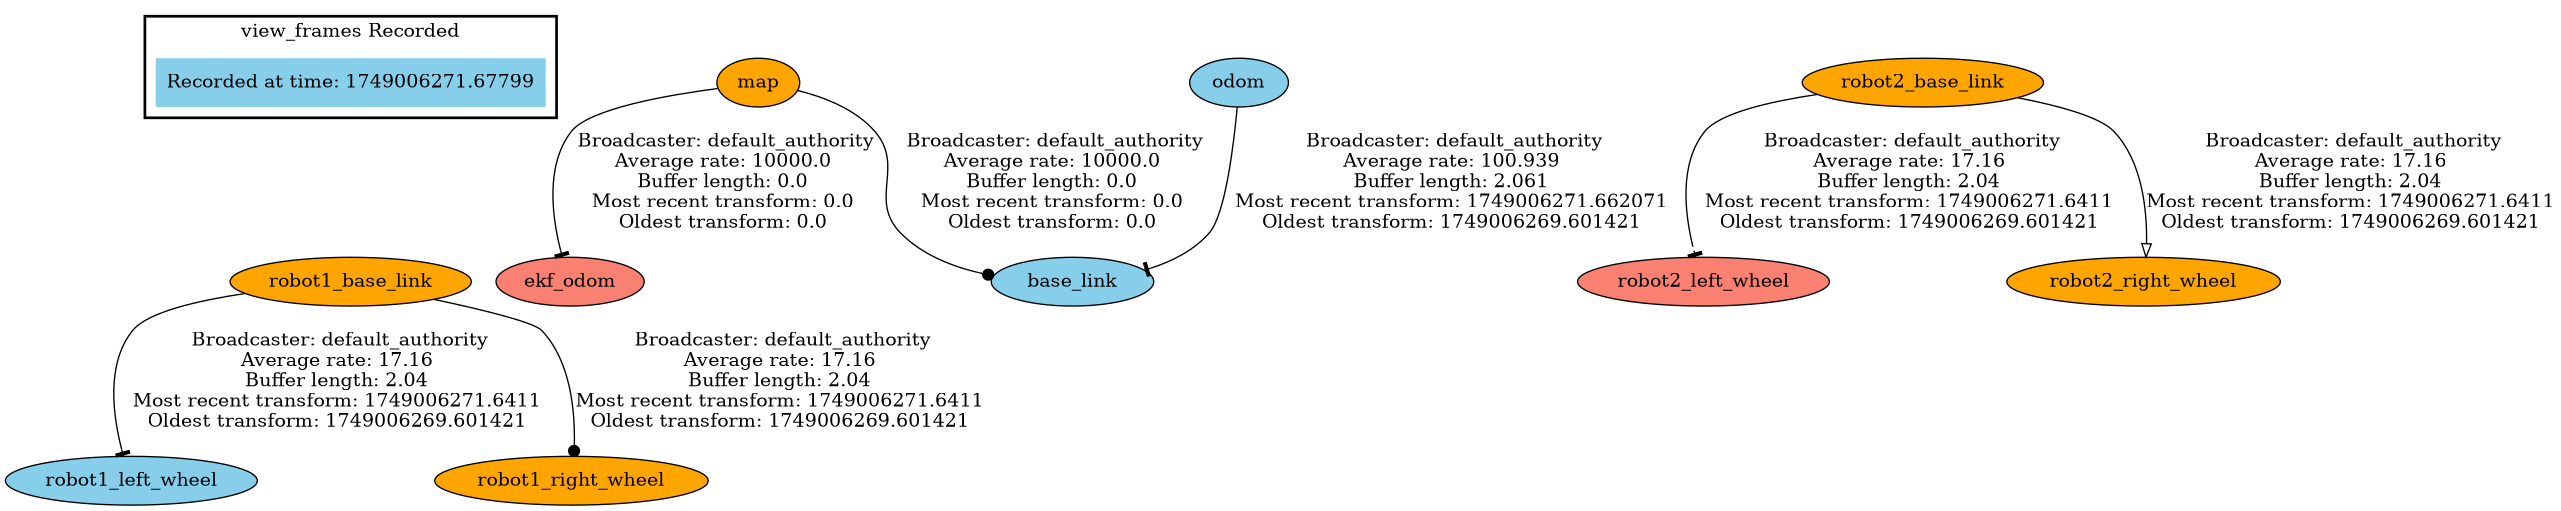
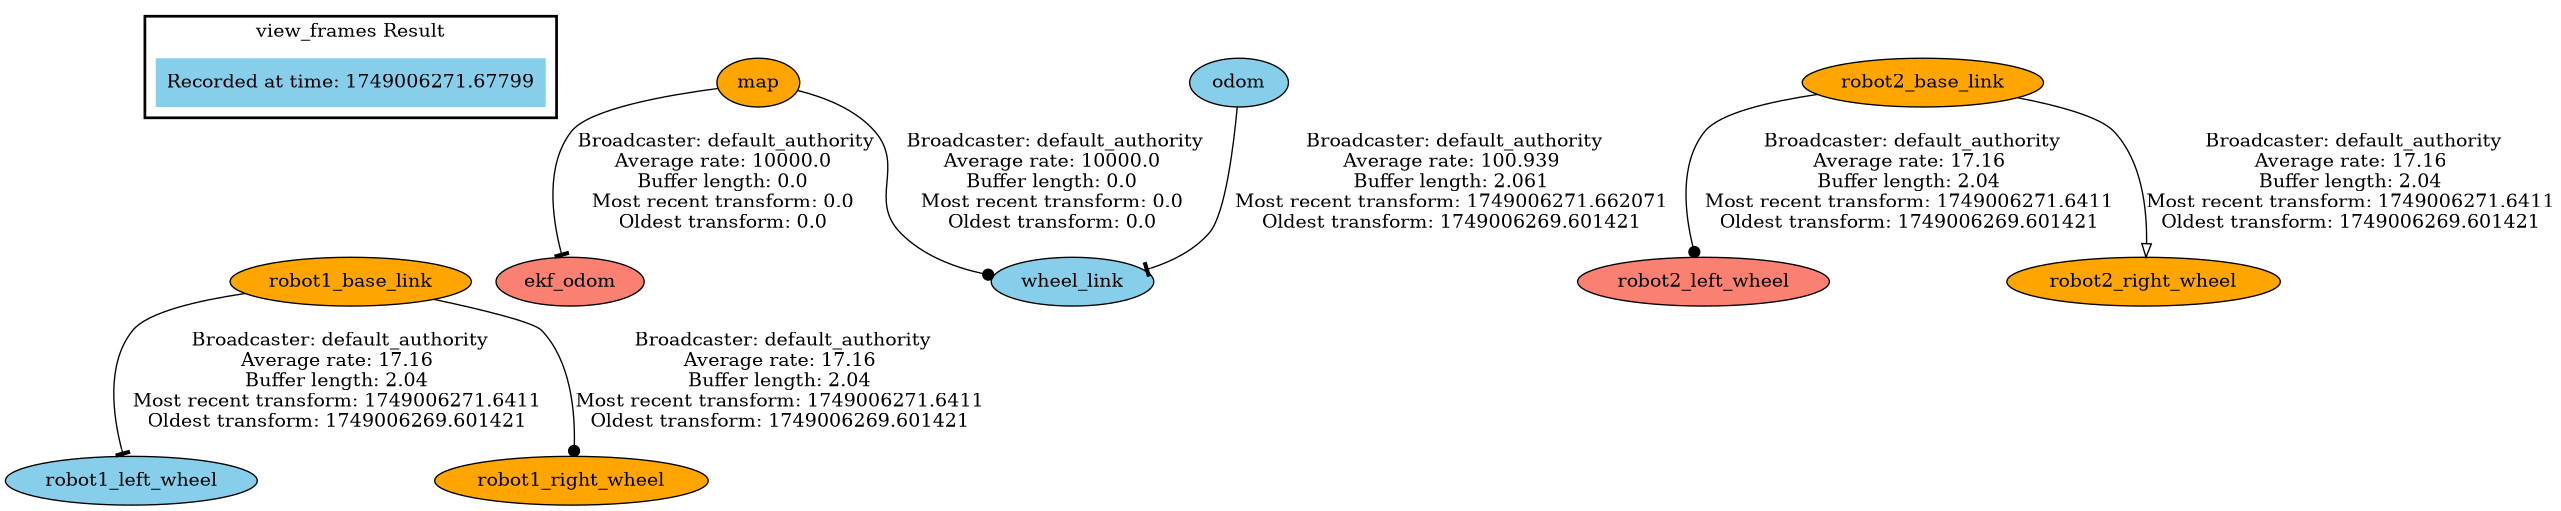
  digraph {
    node [fillcolor=orange style=filled]
    edge [arrowhead=tee]
    "Recorded at time: 1749006271.67799" [fillcolor=skyblue shape=plaintext]
    robot1_base_link
    ekf_odom [fillcolor=salmon]
    map
-   base_link [fillcolor=skyblue]
+   base_link [fillcolor=skyblue label=wheel_link]
    odom [fillcolor=skyblue]
    robot2_left_wheel [fillcolor=salmon]
    robot2_base_link
    robot2_right_wheel
    robot1_left_wheel [fillcolor=skyblue]
    robot1_right_wheel
    subgraph cluster_1 {
      color=black
-     label="view_frames Recorded"
+     label="view_frames Result"
      style=bold
      "Recorded at time: 1749006271.67799"
    }
    "Recorded at time: 1749006271.67799" -> robot1_base_link [style=invis arrowhead=""]
    robot1_base_link -> robot1_left_wheel [label=" Broadcaster: default_authority\nAverage rate: 17.16\nBuffer length: 2.04\nMost recent transform: 1749006271.6411\nOldest transform: 1749006269.601421\n"]
    robot1_base_link -> robot1_right_wheel [arrowhead=dot label=" Broadcaster: default_authority\nAverage rate: 17.16\nBuffer length: 2.04\nMost recent transform: 1749006271.6411\nOldest transform: 1749006269.601421\n"]
    map -> ekf_odom [label=" Broadcaster: default_authority\nAverage rate: 10000.0\nBuffer length: 0.0\nMost recent transform: 0.0\nOldest transform: 0.0\n"]
    map -> base_link [arrowhead=dot label=" Broadcaster: default_authority\nAverage rate: 10000.0\nBuffer length: 0.0\nMost recent transform: 0.0\nOldest transform: 0.0\n"]
    odom -> base_link [label=" Broadcaster: default_authority\nAverage rate: 100.939\nBuffer length: 2.061\nMost recent transform: 1749006271.662071\nOldest transform: 1749006269.601421\n"]
-   robot2_base_link -> robot2_left_wheel [label=" Broadcaster: default_authority\nAverage rate: 17.16\nBuffer length: 2.04\nMost recent transform: 1749006271.6411\nOldest transform: 1749006269.601421\n"]
+   robot2_base_link -> robot2_left_wheel [arrowhead=dot label=" Broadcaster: default_authority\nAverage rate: 17.16\nBuffer length: 2.04\nMost recent transform: 1749006271.6411\nOldest transform: 1749006269.601421\n"]
    robot2_base_link -> robot2_right_wheel [arrowhead=onormal label=" Broadcaster: default_authority\nAverage rate: 17.16\nBuffer length: 2.04\nMost recent transform: 1749006271.6411\nOldest transform: 1749006269.601421\n"]
  }
